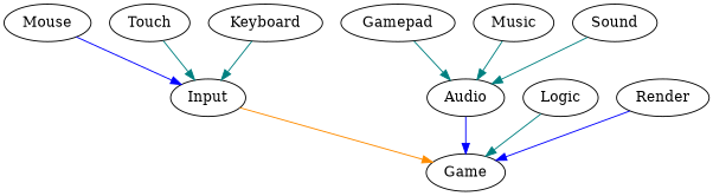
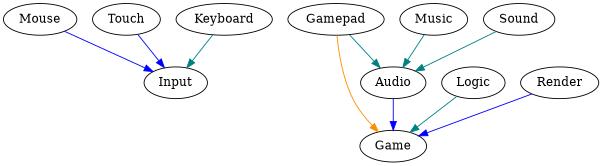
  digraph {
    edge [color=teal]
    Keyboard
    Input
    Game
    Gamepad
    Audio
    Mouse
    Touch
    Music
    Sound
    Logic
    Render
    Keyboard -> Input
-   Input -> Game [color=darkorange]
+   Gamepad -> Game [color=darkorange]
    Gamepad -> Audio
    Audio -> Game [color=blue]
    Mouse -> Input [color=blue]
-   Touch -> Input
+   Touch -> Input [color=blue]
    Music -> Audio
    Sound -> Audio
    Logic -> Game
    Render -> Game [color=blue]
  }
